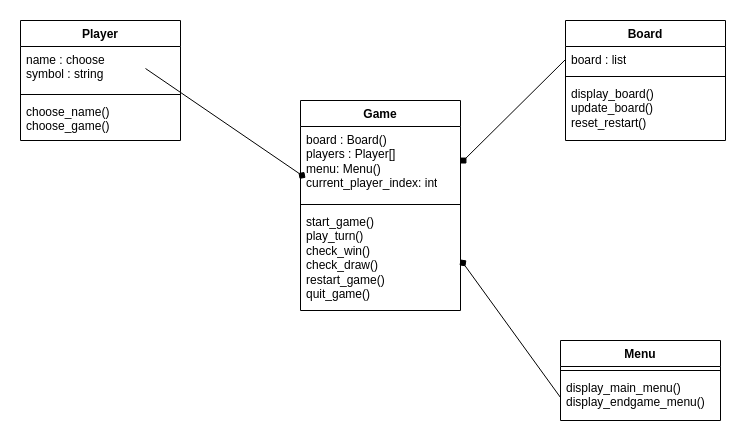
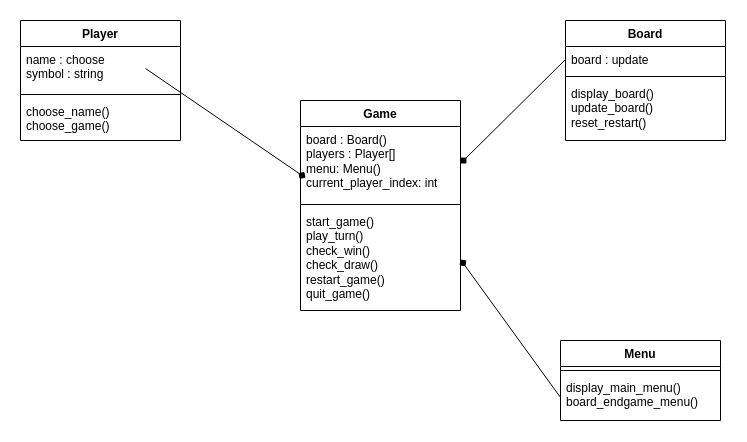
  <mxCell id="0" />
  <mxCell id="1" parent="0" />
  <mxCell id="2" value="Player" style="swimlane;fontStyle=1;align=center;verticalAlign=top;childLayout=stackLayout;horizontal=1;startSize=26;horizontalStack=0;resizeParent=1;resizeParentMax=0;resizeLast=0;collapsible=1;marginBottom=0;whiteSpace=wrap;html=1;" vertex="1" parent="1"><mxGeometry x="20" y="20" width="160" height="120" as="geometry"><mxRectangle x="320" y="330" width="70" height="30" as="alternateBounds" /></mxGeometry></mxCell>
  <mxCell id="3" value="name : choose&lt;div&gt;symbol : string&lt;/div&gt;" style="text;strokeColor=none;fillColor=none;align=left;verticalAlign=top;spacingLeft=4;spacingRight=4;overflow=hidden;rotatable=0;points=[[0,0.5],[1,0.5]];portConstraint=eastwest;whiteSpace=wrap;html=1;" vertex="1" parent="2"><mxGeometry y="26" width="160" height="44" as="geometry" /></mxCell>
  <mxCell id="4" value="" style="line;strokeWidth=1;fillColor=none;align=left;verticalAlign=middle;spacingTop=-1;spacingLeft=3;spacingRight=3;rotatable=0;labelPosition=right;points=[];portConstraint=eastwest;strokeColor=inherit;" vertex="1" parent="2"><mxGeometry y="70" width="160" height="8" as="geometry" /></mxCell>
  <mxCell id="5" value="choose_name()&lt;div&gt;choose_game()&lt;/div&gt;" style="text;strokeColor=none;fillColor=none;align=left;verticalAlign=top;spacingLeft=4;spacingRight=4;overflow=hidden;rotatable=0;points=[[0,0.5],[1,0.5]];portConstraint=eastwest;whiteSpace=wrap;html=1;" vertex="1" parent="2"><mxGeometry y="78" width="160" height="42" as="geometry" /></mxCell>
  <mxCell id="6" value="Board" style="swimlane;fontStyle=1;align=center;verticalAlign=top;childLayout=stackLayout;horizontal=1;startSize=26;horizontalStack=0;resizeParent=1;resizeParentMax=0;resizeLast=0;collapsible=1;marginBottom=0;whiteSpace=wrap;html=1;" vertex="1" parent="1"><mxGeometry x="565" y="20" width="160" height="120" as="geometry" /></mxCell>
- <mxCell id="7" value="board : list" style="text;strokeColor=none;fillColor=none;align=left;verticalAlign=top;spacingLeft=4;spacingRight=4;overflow=hidden;rotatable=0;points=[[0,0.5],[1,0.5]];portConstraint=eastwest;whiteSpace=wrap;html=1;" vertex="1" parent="6"><mxGeometry y="26" width="160" height="26" as="geometry" /></mxCell>
+ <mxCell id="7" value="board : update" style="text;strokeColor=none;fillColor=none;align=left;verticalAlign=top;spacingLeft=4;spacingRight=4;overflow=hidden;rotatable=0;points=[[0,0.5],[1,0.5]];portConstraint=eastwest;whiteSpace=wrap;html=1;" vertex="1" parent="6"><mxGeometry y="26" width="160" height="26" as="geometry" /></mxCell>
  <mxCell id="8" value="" style="line;strokeWidth=1;fillColor=none;align=left;verticalAlign=middle;spacingTop=-1;spacingLeft=3;spacingRight=3;rotatable=0;labelPosition=right;points=[];portConstraint=eastwest;strokeColor=inherit;" vertex="1" parent="6"><mxGeometry y="52" width="160" height="8" as="geometry" /></mxCell>
  <mxCell id="9" value="display_board()&lt;div&gt;update_board()&lt;/div&gt;&lt;div&gt;reset_restart()&lt;/div&gt;" style="text;strokeColor=none;fillColor=none;align=left;verticalAlign=top;spacingLeft=4;spacingRight=4;overflow=hidden;rotatable=0;points=[[0,0.5],[1,0.5]];portConstraint=eastwest;whiteSpace=wrap;html=1;" vertex="1" parent="6"><mxGeometry y="60" width="160" height="60" as="geometry" /></mxCell>
  <mxCell id="10" value="Menu" style="swimlane;fontStyle=1;align=center;verticalAlign=top;childLayout=stackLayout;horizontal=1;startSize=26;horizontalStack=0;resizeParent=1;resizeParentMax=0;resizeLast=0;collapsible=1;marginBottom=0;whiteSpace=wrap;html=1;" vertex="1" parent="1"><mxGeometry x="560" y="340" width="160" height="80" as="geometry" /></mxCell>
  <mxCell id="11" value="" style="line;strokeWidth=1;fillColor=none;align=left;verticalAlign=middle;spacingTop=-1;spacingLeft=3;spacingRight=3;rotatable=0;labelPosition=right;points=[];portConstraint=eastwest;strokeColor=inherit;" vertex="1" parent="10"><mxGeometry y="26" width="160" height="8" as="geometry" /></mxCell>
- <mxCell id="12" value="display_main_menu()&lt;div&gt;display_endgame_menu()&lt;br&gt;&lt;div&gt;&lt;br&gt;&lt;/div&gt;&lt;/div&gt;" style="text;strokeColor=none;fillColor=none;align=left;verticalAlign=top;spacingLeft=4;spacingRight=4;overflow=hidden;rotatable=0;points=[[0,0.5],[1,0.5]];portConstraint=eastwest;whiteSpace=wrap;html=1;" vertex="1" parent="10"><mxGeometry y="34" width="160" height="46" as="geometry" /></mxCell>
+ <mxCell id="12" value="display_main_menu()&lt;div&gt;board_endgame_menu()&lt;br&gt;&lt;div&gt;&lt;br&gt;&lt;/div&gt;&lt;/div&gt;" style="text;strokeColor=none;fillColor=none;align=left;verticalAlign=top;spacingLeft=4;spacingRight=4;overflow=hidden;rotatable=0;points=[[0,0.5],[1,0.5]];portConstraint=eastwest;whiteSpace=wrap;html=1;" vertex="1" parent="10"><mxGeometry y="34" width="160" height="46" as="geometry" /></mxCell>
  <mxCell id="13" value="Game" style="swimlane;fontStyle=1;align=center;verticalAlign=top;childLayout=stackLayout;horizontal=1;startSize=26;horizontalStack=0;resizeParent=1;resizeParentMax=0;resizeLast=0;collapsible=1;marginBottom=0;whiteSpace=wrap;html=1;" vertex="1" parent="1"><mxGeometry x="300" y="100" width="160" height="210" as="geometry" /></mxCell>
  <mxCell id="14" value="" style="endArrow=diamond;html=1;rounded=0;endFill=1;exitX=1;exitY=0.5;exitDx=0;exitDy=0;entryX=0.031;entryY=0.693;entryDx=0;entryDy=0;entryPerimeter=0;" edge="1" parent="13" target="15"><mxGeometry width="50" height="50" relative="1" as="geometry"><mxPoint x="-155" y="-32" as="sourcePoint" /><mxPoint x="45" as="targetPoint" /></mxGeometry></mxCell>
  <mxCell id="15" value="board : Board()&lt;div&gt;players : Player[]&lt;/div&gt;&lt;div&gt;menu: Menu()&lt;/div&gt;&lt;div&gt;current_player_index: int&lt;/div&gt;" style="text;strokeColor=none;fillColor=none;align=left;verticalAlign=top;spacingLeft=4;spacingRight=4;overflow=hidden;rotatable=0;points=[[0,0.5],[1,0.5]];portConstraint=eastwest;whiteSpace=wrap;html=1;" vertex="1" parent="13"><mxGeometry y="26" width="160" height="74" as="geometry" /></mxCell>
  <mxCell id="16" value="" style="line;strokeWidth=1;fillColor=none;align=left;verticalAlign=middle;spacingTop=-1;spacingLeft=3;spacingRight=3;rotatable=0;labelPosition=right;points=[];portConstraint=eastwest;strokeColor=inherit;" vertex="1" parent="13"><mxGeometry y="100" width="160" height="8" as="geometry" /></mxCell>
  <mxCell id="17" value="start_game()&lt;div&gt;play_turn()&lt;/div&gt;&lt;div&gt;check_win()&lt;/div&gt;&lt;div&gt;check_draw()&lt;/div&gt;&lt;div&gt;restart_game()&lt;/div&gt;&lt;div&gt;quit_game()&lt;/div&gt;" style="text;strokeColor=none;fillColor=none;align=left;verticalAlign=top;spacingLeft=4;spacingRight=4;overflow=hidden;rotatable=0;points=[[0,0.5],[1,0.5]];portConstraint=eastwest;whiteSpace=wrap;html=1;" vertex="1" parent="13"><mxGeometry y="108" width="160" height="102" as="geometry" /></mxCell>
  <mxCell id="18" value="" style="endArrow=diamond;html=1;rounded=0;entryX=1;entryY=0.5;entryDx=0;entryDy=0;exitX=0;exitY=0.5;exitDx=0;exitDy=0;endFill=1;" edge="1" parent="1" source="7" target="15"><mxGeometry width="50" height="50" relative="1" as="geometry"><mxPoint x="620" y="96" as="sourcePoint" /><mxPoint x="420" y="64" as="targetPoint" /></mxGeometry></mxCell>
  <mxCell id="19" value="" style="endArrow=diamond;html=1;rounded=0;entryX=1;entryY=0.5;entryDx=0;entryDy=0;exitX=0;exitY=0.5;exitDx=0;exitDy=0;endFill=1;" edge="1" parent="1" source="12" target="17"><mxGeometry width="50" height="50" relative="1" as="geometry"><mxPoint x="340" y="180" as="sourcePoint" /><mxPoint x="390" y="130" as="targetPoint" /></mxGeometry></mxCell>
